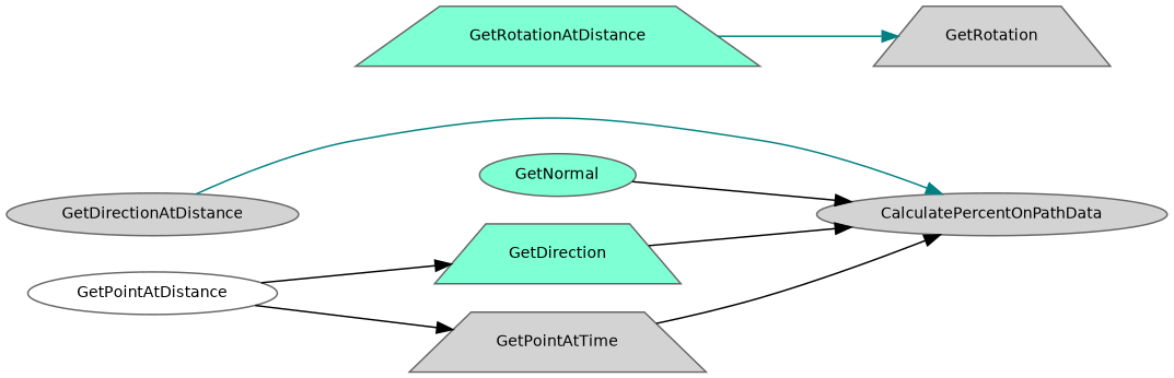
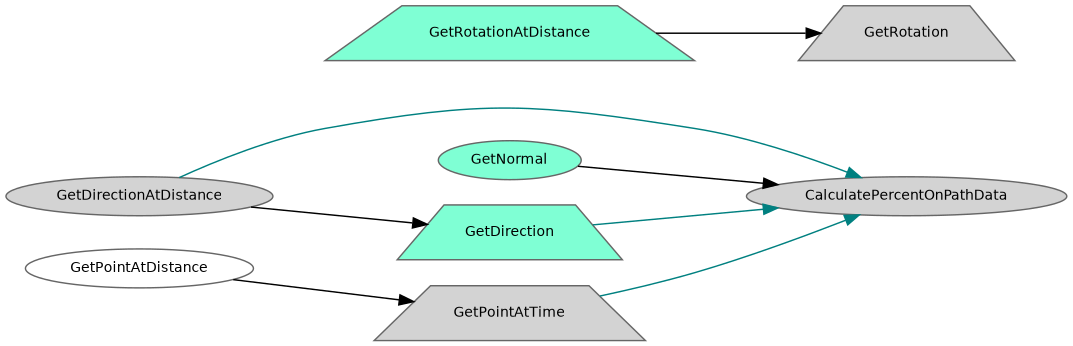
  digraph {
    rankdir=RL
    node [color=grey40 fillcolor=lightgrey fontname=Helvetica fontsize=10 shape=ellipse style=filled]
    edge [color=black dir=back fontname=Helvetica fontsize=10 labelfontname=Helvetica labelfontsize=10 style=solid]
    n1 [color=gray40 fontcolor=black height=0.2 label=CalculatePercentOnPathData width=0.4]
    n2 [fillcolor=aquamarine height=0.2 label=GetDirection shape=trapezium width=0.4]
    n3 [fillcolor=aquamarine height=0.2 label=GetNormal width=0.4]
    n4 [height=0.2 label=GetPointAtTime shape=trapezium width=0.4]
    n5 [height=0.2 label=GetDirectionAtDistance width=0.4]
    n6 [fillcolor=white height=0.2 label=GetPointAtDistance width=0.4]
    n7 [height=0.2 label=GetRotation shape=trapezium width=0.4]
    n8 [fillcolor=aquamarine height=0.2 label=GetRotationAtDistance shape=trapezium width=0.4]
-   n1 -> n2
+   n1 -> n2 [color=teal]
    n1 -> n3
-   n1 -> n4
+   n1 -> n4 [color=teal]
    n1 -> n5 [color=teal]
-   n2 -> n6
+   n2 -> n5
    n4 -> n6
-   n7 -> n8 [color=teal]
+   n7 -> n8
  }
